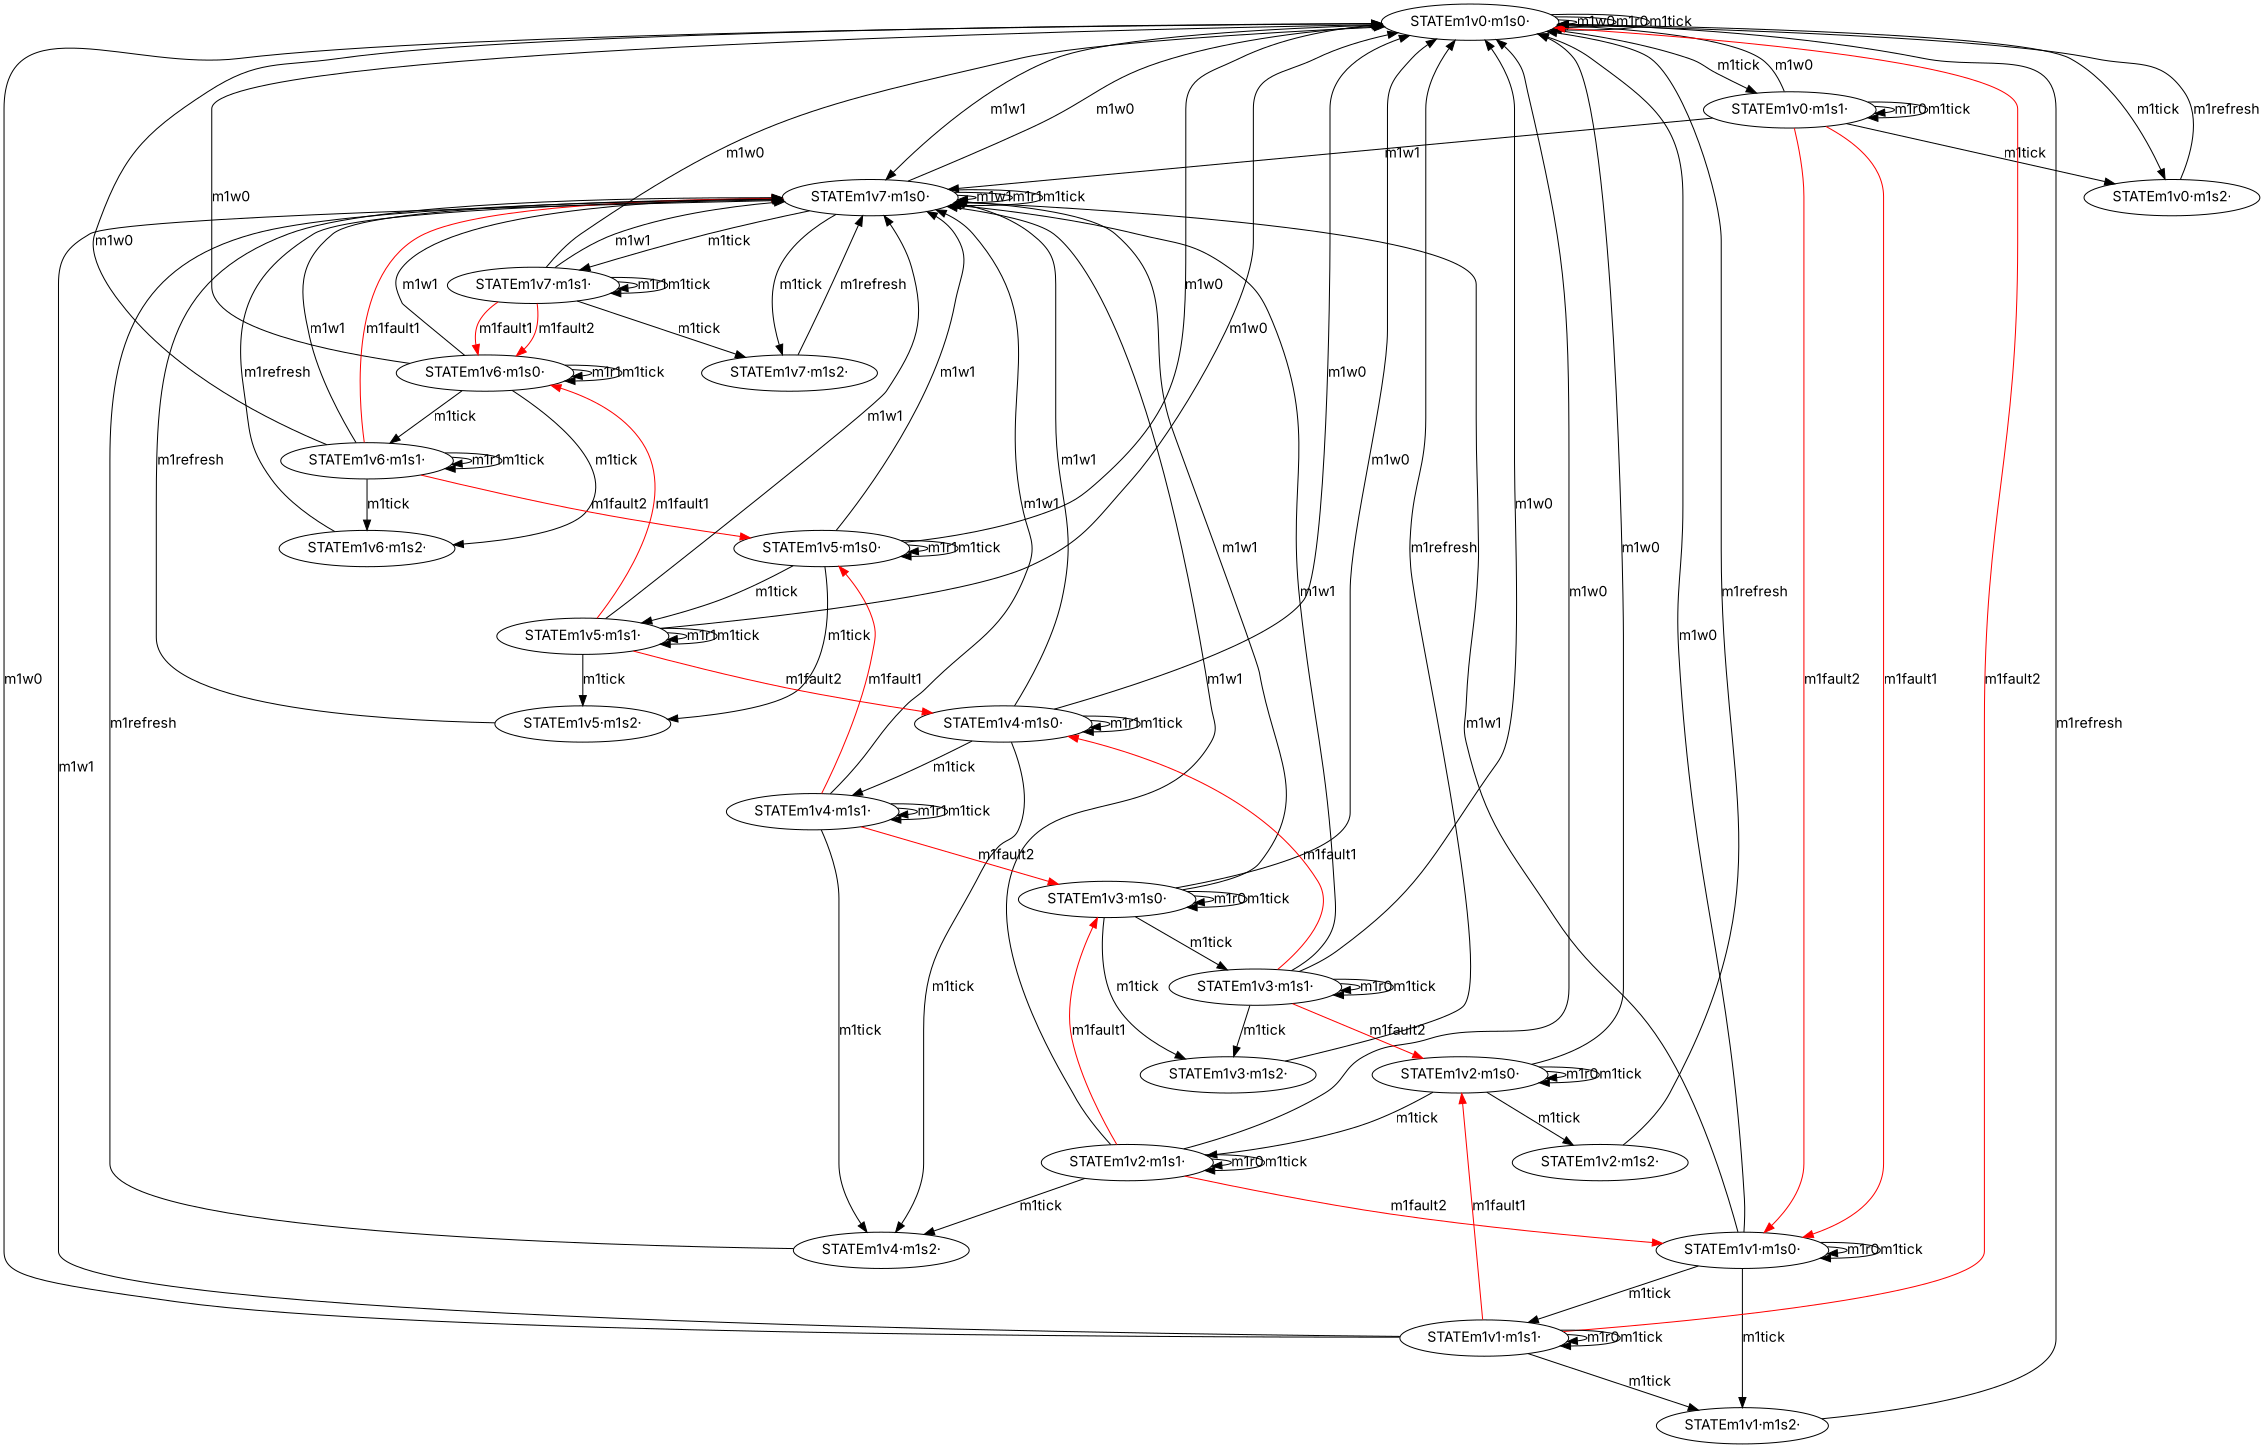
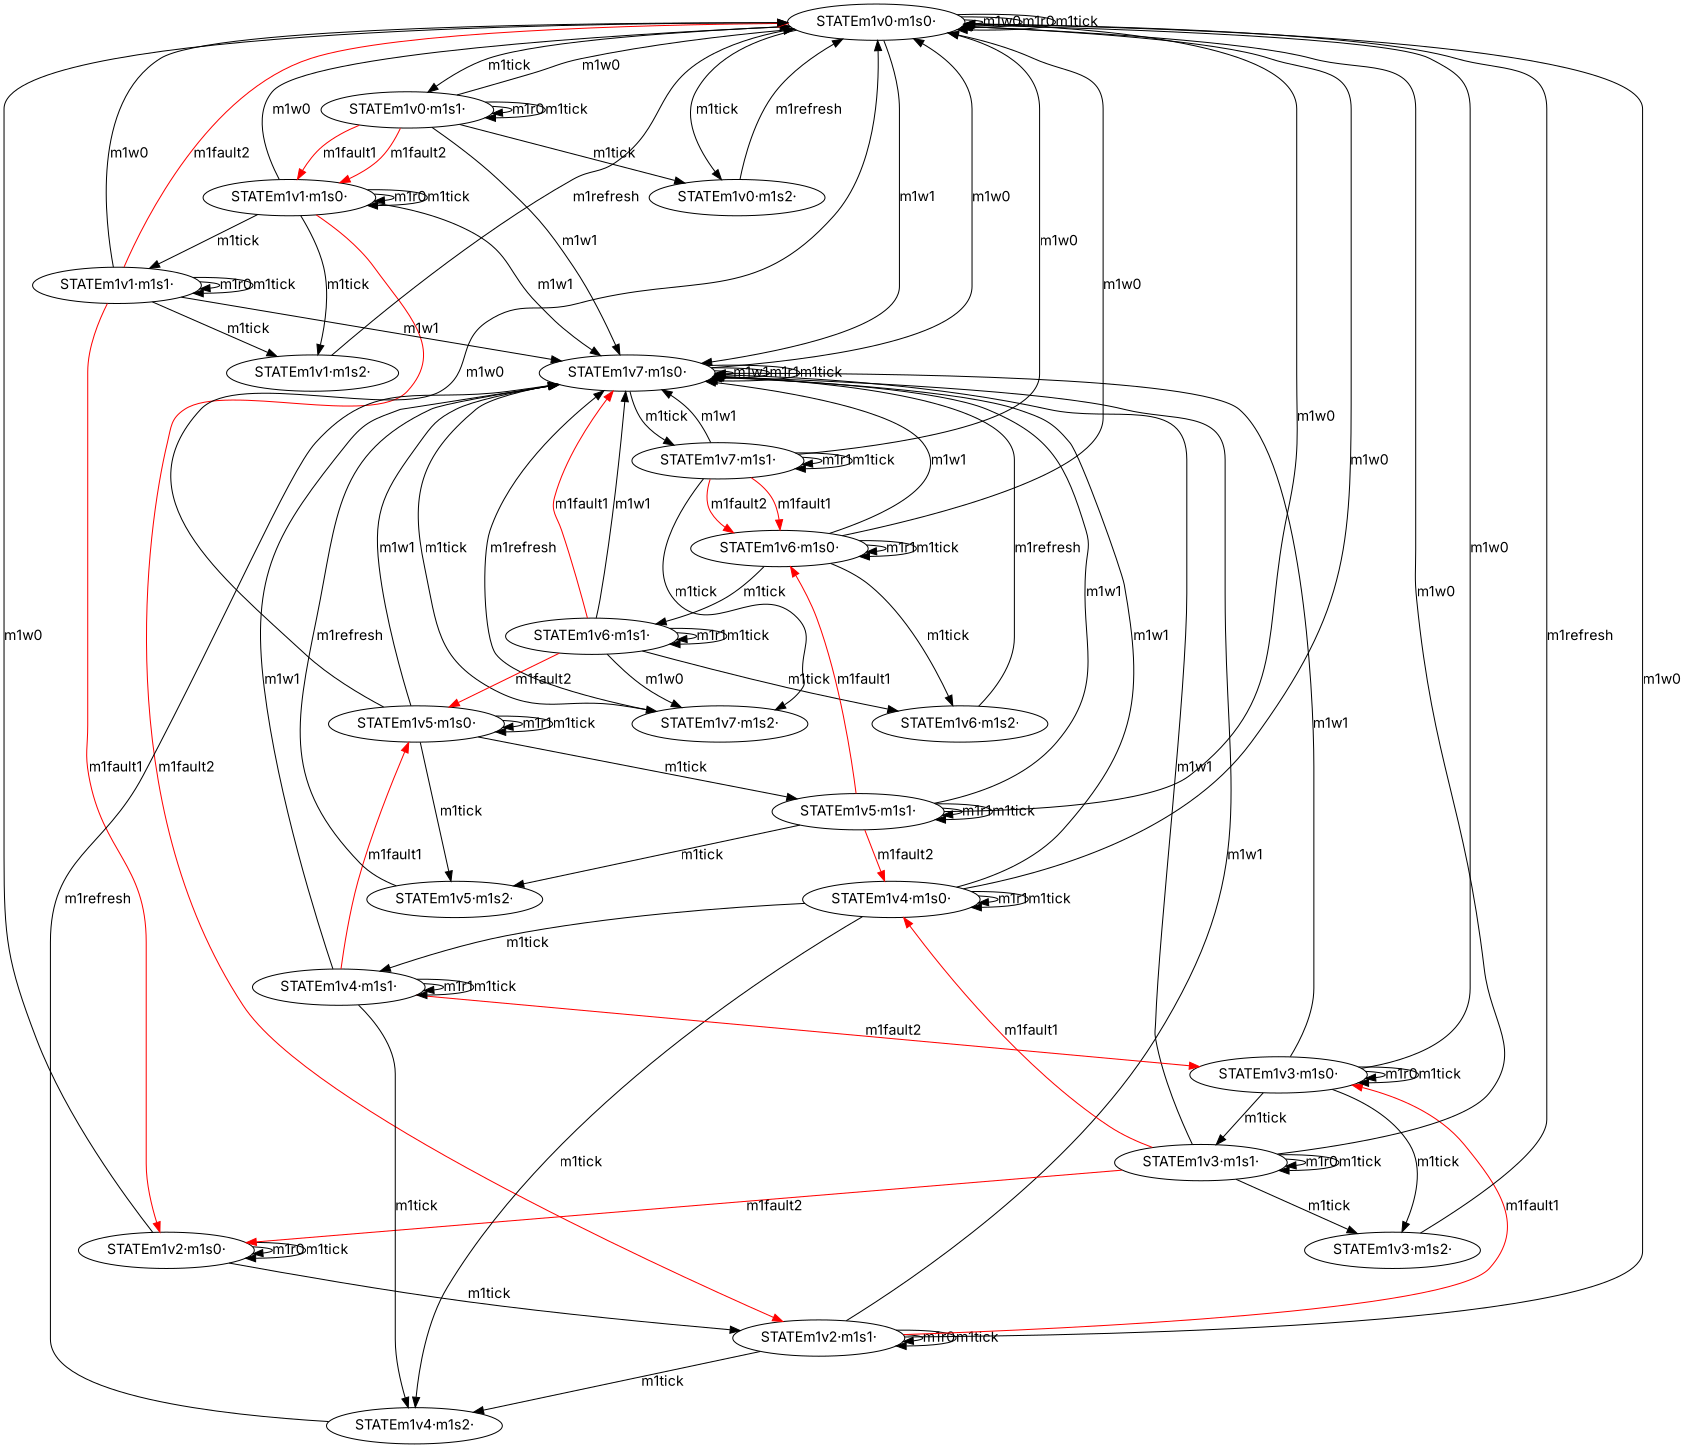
  digraph {
    fontname=Inter
    node [fontname=Inter]
    edge [fontname=Inter]
    "STATEm1v0·m1s0·"
    "STATEm1v7·m1s0·"
    "STATEm1v0·m1s1·"
    "STATEm1v0·m1s2·"
    "STATEm1v7·m1s1·"
    "STATEm1v7·m1s2·"
    "STATEm1v1·m1s0·"
    "STATEm1v6·m1s0·"
    "STATEm1v1·m1s1·"
    "STATEm1v1·m1s2·"
    "STATEm1v6·m1s1·"
    "STATEm1v6·m1s2·"
    "STATEm1v2·m1s0·"
    "STATEm1v2·m1s1·"
-   "STATEm1v2·m1s2·"
    "STATEm1v3·m1s0·"
    "STATEm1v4·m1s2·"
    "STATEm1v3·m1s1·"
    "STATEm1v3·m1s2·"
    "STATEm1v4·m1s0·"
    "STATEm1v4·m1s1·"
    "STATEm1v5·m1s0·"
    "STATEm1v5·m1s2·"
    "STATEm1v5·m1s1·"
    "STATEm1v0·m1s0·" -> "STATEm1v0·m1s0·" [label=m1w0]
    "STATEm1v0·m1s0·" -> "STATEm1v0·m1s0·" [label=m1r0]
    "STATEm1v0·m1s0·" -> "STATEm1v0·m1s0·" [label=m1tick]
    "STATEm1v0·m1s0·" -> "STATEm1v7·m1s0·" [label=m1w1]
    "STATEm1v0·m1s0·" -> "STATEm1v0·m1s1·" [label=m1tick]
    "STATEm1v0·m1s0·" -> "STATEm1v0·m1s2·" [label=m1tick]
    "STATEm1v7·m1s0·" -> "STATEm1v0·m1s0·" [label=m1w0]
    "STATEm1v7·m1s0·" -> "STATEm1v7·m1s0·" [label=m1w1]
    "STATEm1v7·m1s0·" -> "STATEm1v7·m1s0·" [label=m1r1]
    "STATEm1v7·m1s0·" -> "STATEm1v7·m1s0·" [label=m1tick]
    "STATEm1v7·m1s0·" -> "STATEm1v7·m1s1·" [label=m1tick]
    "STATEm1v7·m1s0·" -> "STATEm1v7·m1s2·" [label=m1tick]
    "STATEm1v0·m1s1·" -> "STATEm1v0·m1s0·" [label=m1w0]
    "STATEm1v0·m1s1·" -> "STATEm1v7·m1s0·" [label=m1w1]
    "STATEm1v0·m1s1·" -> "STATEm1v0·m1s1·" [label=m1r0]
    "STATEm1v0·m1s1·" -> "STATEm1v0·m1s1·" [label=m1tick]
    "STATEm1v0·m1s1·" -> "STATEm1v0·m1s2·" [label=m1tick]
    "STATEm1v0·m1s1·" -> "STATEm1v1·m1s0·" [color=red label=m1fault1]
    "STATEm1v0·m1s1·" -> "STATEm1v1·m1s0·" [color=red label=m1fault2]
    "STATEm1v0·m1s2·" -> "STATEm1v0·m1s0·" [label=m1refresh]
    "STATEm1v7·m1s1·" -> "STATEm1v0·m1s0·" [label=m1w0]
    "STATEm1v7·m1s1·" -> "STATEm1v7·m1s0·" [label=m1w1]
    "STATEm1v7·m1s1·" -> "STATEm1v7·m1s1·" [label=m1r1]
    "STATEm1v7·m1s1·" -> "STATEm1v7·m1s1·" [label=m1tick]
    "STATEm1v7·m1s1·" -> "STATEm1v7·m1s2·" [label=m1tick]
    "STATEm1v7·m1s1·" -> "STATEm1v6·m1s0·" [color=red label=m1fault1]
    "STATEm1v7·m1s1·" -> "STATEm1v6·m1s0·" [color=red label=m1fault2]
    "STATEm1v7·m1s2·" -> "STATEm1v7·m1s0·" [label=m1refresh]
    "STATEm1v1·m1s0·" -> "STATEm1v0·m1s0·" [label=m1w0]
    "STATEm1v1·m1s0·" -> "STATEm1v7·m1s0·" [label=m1w1]
    "STATEm1v1·m1s0·" -> "STATEm1v1·m1s0·" [label=m1r0]
    "STATEm1v1·m1s0·" -> "STATEm1v1·m1s0·" [label=m1tick]
    "STATEm1v1·m1s0·" -> "STATEm1v1·m1s1·" [label=m1tick]
    "STATEm1v1·m1s0·" -> "STATEm1v1·m1s2·" [label=m1tick]
    "STATEm1v6·m1s0·" -> "STATEm1v0·m1s0·" [label=m1w0]
    "STATEm1v6·m1s0·" -> "STATEm1v7·m1s0·" [label=m1w1]
    "STATEm1v6·m1s0·" -> "STATEm1v6·m1s0·" [label=m1r1]
    "STATEm1v6·m1s0·" -> "STATEm1v6·m1s0·" [label=m1tick]
    "STATEm1v6·m1s0·" -> "STATEm1v6·m1s1·" [label=m1tick]
    "STATEm1v6·m1s0·" -> "STATEm1v6·m1s2·" [label=m1tick]
    "STATEm1v1·m1s1·" -> "STATEm1v0·m1s0·" [label=m1w0]
    "STATEm1v1·m1s1·" -> "STATEm1v0·m1s0·" [color=red label=m1fault2]
    "STATEm1v1·m1s1·" -> "STATEm1v7·m1s0·" [label=m1w1]
    "STATEm1v1·m1s1·" -> "STATEm1v1·m1s1·" [label=m1r0]
    "STATEm1v1·m1s1·" -> "STATEm1v1·m1s1·" [label=m1tick]
    "STATEm1v1·m1s1·" -> "STATEm1v1·m1s2·" [label=m1tick]
    "STATEm1v1·m1s1·" -> "STATEm1v2·m1s0·" [color=red label=m1fault1]
    "STATEm1v1·m1s2·" -> "STATEm1v0·m1s0·" [label=m1refresh]
-   "STATEm1v6·m1s1·" -> "STATEm1v0·m1s0·" [label=m1w0]
+   "STATEm1v6·m1s1·" -> "STATEm1v7·m1s2·" [label=m1w0]
    "STATEm1v6·m1s1·" -> "STATEm1v7·m1s0·" [label=m1w1]
    "STATEm1v6·m1s1·" -> "STATEm1v7·m1s0·" [color=red label=m1fault1]
    "STATEm1v6·m1s1·" -> "STATEm1v6·m1s1·" [label=m1r1]
    "STATEm1v6·m1s1·" -> "STATEm1v6·m1s1·" [label=m1tick]
    "STATEm1v6·m1s1·" -> "STATEm1v6·m1s2·" [label=m1tick]
    "STATEm1v6·m1s1·" -> "STATEm1v5·m1s0·" [color=red label=m1fault2]
    "STATEm1v6·m1s2·" -> "STATEm1v7·m1s0·" [label=m1refresh]
    "STATEm1v2·m1s0·" -> "STATEm1v0·m1s0·" [label=m1w0]
    "STATEm1v2·m1s0·" -> "STATEm1v2·m1s0·" [label=m1r0]
    "STATEm1v2·m1s0·" -> "STATEm1v2·m1s0·" [label=m1tick]
    "STATEm1v2·m1s0·" -> "STATEm1v2·m1s1·" [label=m1tick]
-   "STATEm1v2·m1s0·" -> "STATEm1v2·m1s2·" [label=m1tick]
    "STATEm1v2·m1s1·" -> "STATEm1v0·m1s0·" [label=m1w0]
    "STATEm1v2·m1s1·" -> "STATEm1v7·m1s0·" [label=m1w1]
-   "STATEm1v2·m1s1·" -> "STATEm1v1·m1s0·" [color=red label=m1fault2]
+   "STATEm1v1·m1s0·" -> "STATEm1v2·m1s1·" [color=red label=m1fault2]
    "STATEm1v2·m1s1·" -> "STATEm1v2·m1s1·" [label=m1r0]
    "STATEm1v2·m1s1·" -> "STATEm1v2·m1s1·" [label=m1tick]
    "STATEm1v2·m1s1·" -> "STATEm1v3·m1s0·" [color=red label=m1fault1]
    "STATEm1v2·m1s1·" -> "STATEm1v4·m1s2·" [label=m1tick]
-   "STATEm1v2·m1s2·" -> "STATEm1v0·m1s0·" [label=m1refresh]
    "STATEm1v3·m1s0·" -> "STATEm1v0·m1s0·" [label=m1w0]
    "STATEm1v3·m1s0·" -> "STATEm1v7·m1s0·" [label=m1w1]
    "STATEm1v3·m1s0·" -> "STATEm1v3·m1s0·" [label=m1r0]
    "STATEm1v3·m1s0·" -> "STATEm1v3·m1s0·" [label=m1tick]
    "STATEm1v3·m1s0·" -> "STATEm1v3·m1s1·" [label=m1tick]
    "STATEm1v3·m1s0·" -> "STATEm1v3·m1s2·" [label=m1tick]
    "STATEm1v4·m1s2·" -> "STATEm1v7·m1s0·" [label=m1refresh]
    "STATEm1v3·m1s1·" -> "STATEm1v0·m1s0·" [label=m1w0]
    "STATEm1v3·m1s1·" -> "STATEm1v7·m1s0·" [label=m1w1]
    "STATEm1v3·m1s1·" -> "STATEm1v2·m1s0·" [color=red label=m1fault2]
    "STATEm1v3·m1s1·" -> "STATEm1v3·m1s1·" [label=m1r0]
    "STATEm1v3·m1s1·" -> "STATEm1v3·m1s1·" [label=m1tick]
    "STATEm1v3·m1s1·" -> "STATEm1v3·m1s2·" [label=m1tick]
    "STATEm1v3·m1s1·" -> "STATEm1v4·m1s0·" [color=red label=m1fault1]
    "STATEm1v3·m1s2·" -> "STATEm1v0·m1s0·" [label=m1refresh]
    "STATEm1v4·m1s0·" -> "STATEm1v0·m1s0·" [label=m1w0]
    "STATEm1v4·m1s0·" -> "STATEm1v7·m1s0·" [label=m1w1]
    "STATEm1v4·m1s0·" -> "STATEm1v4·m1s2·" [label=m1tick]
    "STATEm1v4·m1s0·" -> "STATEm1v4·m1s0·" [label=m1r1]
    "STATEm1v4·m1s0·" -> "STATEm1v4·m1s0·" [label=m1tick]
    "STATEm1v4·m1s0·" -> "STATEm1v4·m1s1·" [label=m1tick]
    "STATEm1v4·m1s1·" -> "STATEm1v7·m1s0·" [label=m1w1]
    "STATEm1v4·m1s1·" -> "STATEm1v3·m1s0·" [color=red label=m1fault2]
    "STATEm1v4·m1s1·" -> "STATEm1v4·m1s2·" [label=m1tick]
    "STATEm1v4·m1s1·" -> "STATEm1v4·m1s1·" [label=m1r1]
    "STATEm1v4·m1s1·" -> "STATEm1v4·m1s1·" [label=m1tick]
    "STATEm1v4·m1s1·" -> "STATEm1v5·m1s0·" [color=red label=m1fault1]
    "STATEm1v5·m1s0·" -> "STATEm1v0·m1s0·" [label=m1w0]
    "STATEm1v5·m1s0·" -> "STATEm1v7·m1s0·" [label=m1w1]
    "STATEm1v5·m1s0·" -> "STATEm1v5·m1s0·" [label=m1r1]
    "STATEm1v5·m1s0·" -> "STATEm1v5·m1s0·" [label=m1tick]
    "STATEm1v5·m1s0·" -> "STATEm1v5·m1s2·" [label=m1tick]
    "STATEm1v5·m1s0·" -> "STATEm1v5·m1s1·" [label=m1tick]
    "STATEm1v5·m1s2·" -> "STATEm1v7·m1s0·" [label=m1refresh]
    "STATEm1v5·m1s1·" -> "STATEm1v0·m1s0·" [label=m1w0]
    "STATEm1v5·m1s1·" -> "STATEm1v7·m1s0·" [label=m1w1]
    "STATEm1v5·m1s1·" -> "STATEm1v6·m1s0·" [color=red label=m1fault1]
    "STATEm1v5·m1s1·" -> "STATEm1v4·m1s0·" [color=red label=m1fault2]
    "STATEm1v5·m1s1·" -> "STATEm1v5·m1s2·" [label=m1tick]
    "STATEm1v5·m1s1·" -> "STATEm1v5·m1s1·" [label=m1r1]
    "STATEm1v5·m1s1·" -> "STATEm1v5·m1s1·" [label=m1tick]
  }
